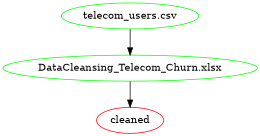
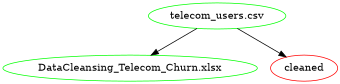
  digraph {
    node [color=green]
    n1 [label="DataCleansing_Telecom_Churn.xlsx"]
    n2 [color=red label=cleaned]
    n3 [label="telecom_users.csv"]
-   n1 -> n2
+   n3 -> n2
    n3 -> n1
  }
